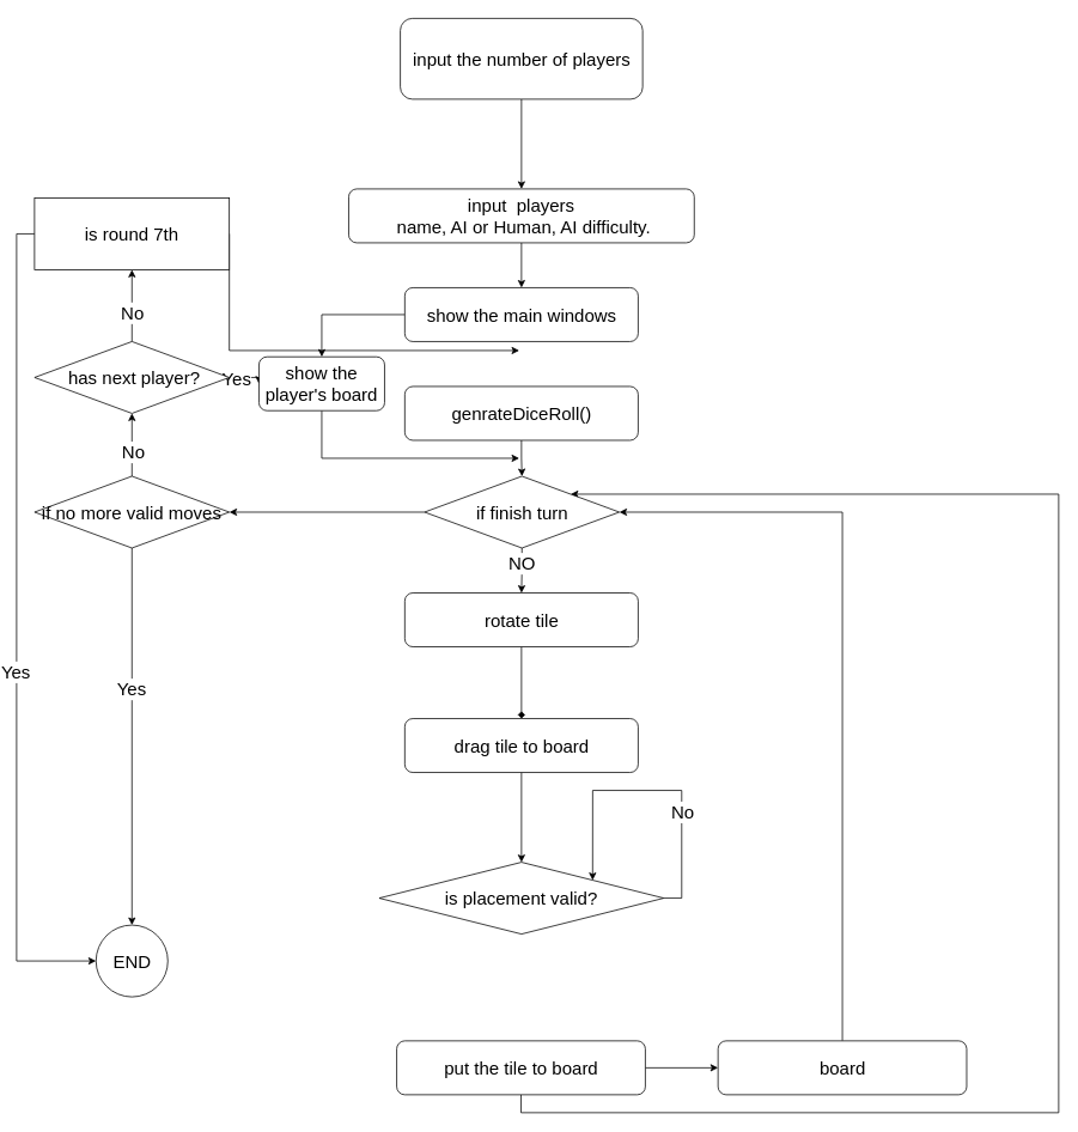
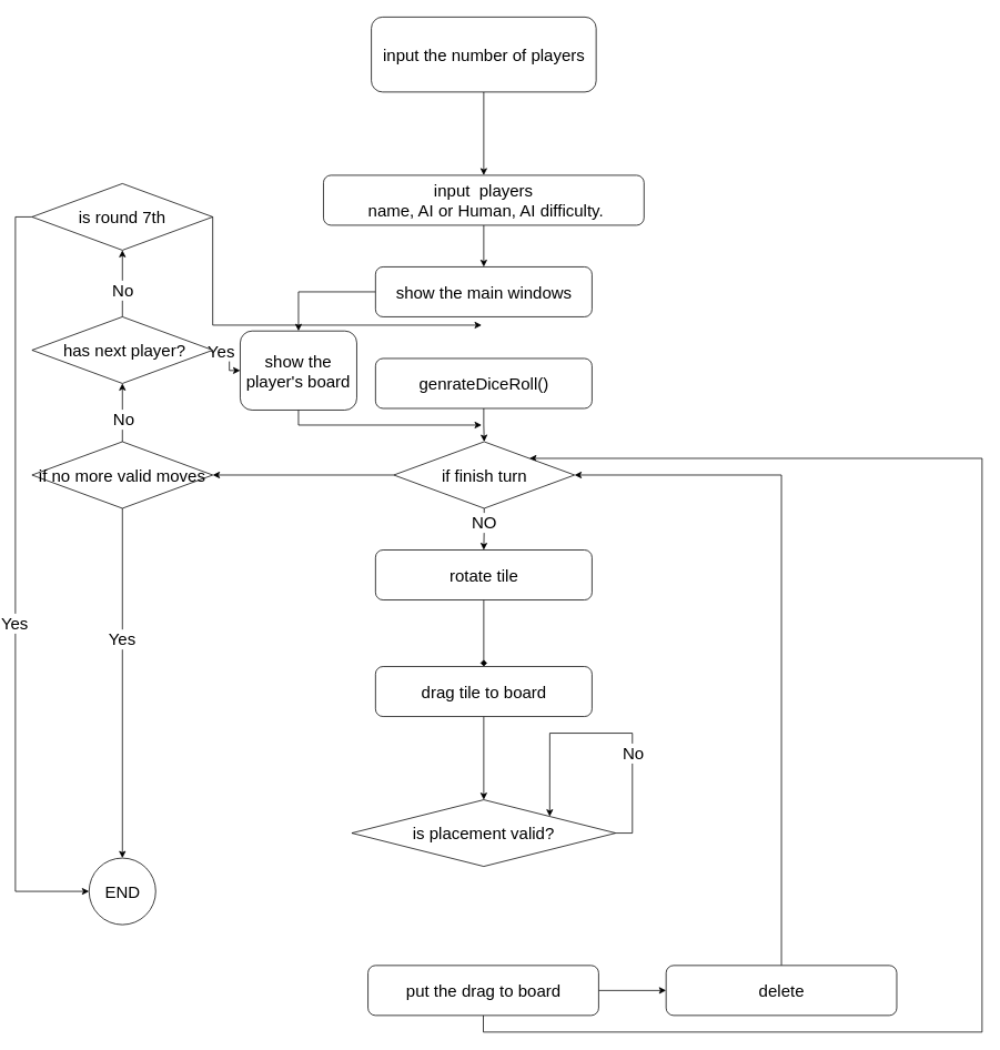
  <mxCell id="0" />
  <mxCell id="1" parent="0" />
  <mxCell id="2" value="" style="edgeStyle=orthogonalEdgeStyle;rounded=0;orthogonalLoop=1;jettySize=auto;html=1;" edge="1" parent="1" source="3" target="5"><mxGeometry relative="1" as="geometry" /></mxCell>
  <mxCell id="3" value="input the number of players" style="rounded=1;whiteSpace=wrap;html=1;fontSize=20;" vertex="1" parent="1"><mxGeometry x="427.5" width="270" height="90" as="geometry" y="20" /></mxCell>
  <mxCell id="4" value="" style="edgeStyle=orthogonalEdgeStyle;rounded=0;orthogonalLoop=1;jettySize=auto;html=1;" edge="1" parent="1" source="5" target="7"><mxGeometry relative="1" as="geometry" /></mxCell>
  <mxCell id="5" value="input&amp;nbsp; players&lt;br style=&quot;font-size: 20px;&quot;&gt;&amp;nbsp;name, AI or Human, AI difficulty.&lt;br style=&quot;font-size: 20px;&quot;&gt;" style="rounded=1;whiteSpace=wrap;html=1;fontSize=20;" vertex="1" parent="1"><mxGeometry x="370" y="210" width="385" height="60" as="geometry" /></mxCell>
  <mxCell id="6" value="" style="edgeStyle=orthogonalEdgeStyle;rounded=0;orthogonalLoop=1;jettySize=auto;html=1;fontSize=20;" edge="1" parent="1" source="7" target="42"><mxGeometry relative="1" as="geometry" /></mxCell>
  <mxCell id="7" value="show the main windows&lt;br style=&quot;font-size: 20px&quot;&gt;" style="rounded=1;whiteSpace=wrap;html=1;fontSize=20;" vertex="1" parent="1"><mxGeometry x="432.5" y="320" width="260" height="60" as="geometry" /></mxCell>
  <mxCell id="8" style="edgeStyle=orthogonalEdgeStyle;rounded=0;orthogonalLoop=1;jettySize=auto;html=1;exitX=0.5;exitY=1;exitDx=0;exitDy=0;fontSize=20;" edge="1" parent="1" source="9" target="25"><mxGeometry relative="1" as="geometry" /></mxCell>
  <mxCell id="9" value="genrateDiceRoll()&lt;br style=&quot;font-size: 20px&quot;&gt;" style="rounded=1;whiteSpace=wrap;html=1;fontSize=20;" vertex="1" parent="1"><mxGeometry x="432.5" y="430" width="260" height="60" as="geometry" /></mxCell>
  <mxCell id="10" value="" style="edgeStyle=orthogonalEdgeStyle;rounded=0;orthogonalLoop=1;jettySize=auto;html=1;fontSize=20;endArrow=diamond;" edge="1" parent="1" source="11" target="13"><mxGeometry relative="1" as="geometry" /></mxCell>
  <mxCell id="11" value="rotate tile&lt;br style=&quot;font-size: 20px&quot;&gt;" style="rounded=1;whiteSpace=wrap;html=1;fontSize=20;" vertex="1" parent="1"><mxGeometry x="432.5" y="660" width="260" height="60" as="geometry" /></mxCell>
  <mxCell id="12" style="edgeStyle=orthogonalEdgeStyle;rounded=0;orthogonalLoop=1;jettySize=auto;html=1;exitX=0.5;exitY=1;exitDx=0;exitDy=0;entryX=0.5;entryY=0;entryDx=0;entryDy=0;fontSize=20;" edge="1" parent="1" source="13" target="14"><mxGeometry relative="1" as="geometry" /></mxCell>
  <mxCell id="13" value="drag tile to board&lt;br style=&quot;font-size: 20px&quot;&gt;" style="rounded=1;whiteSpace=wrap;html=1;fontSize=20;" vertex="1" parent="1"><mxGeometry x="432.5" y="800" width="260" height="60" as="geometry" /></mxCell>
  <mxCell id="14" value="is placement valid?" style="rhombus;whiteSpace=wrap;html=1;fontSize=20;" vertex="1" parent="1"><mxGeometry x="404" y="960" width="317" height="80" as="geometry" /></mxCell>
  <mxCell id="15" style="edgeStyle=orthogonalEdgeStyle;rounded=0;orthogonalLoop=1;jettySize=auto;html=1;exitX=1;exitY=0.5;exitDx=0;exitDy=0;entryX=1;entryY=0;entryDx=0;entryDy=0;fontSize=20;" edge="1" parent="1" source="14" target="14"><mxGeometry relative="1" as="geometry"><Array as="points"><mxPoint x="741" y="1000" /><mxPoint x="741" y="880" /><mxPoint x="642" y="880" /></Array></mxGeometry></mxCell>
  <mxCell id="16" value="No" style="text;html=1;resizable=0;points=[];align=center;verticalAlign=middle;labelBackgroundColor=#ffffff;fontSize=20;" vertex="1" connectable="0" parent="15"><mxGeometry x="-0.31" relative="1" as="geometry"><mxPoint as="offset" /></mxGeometry></mxCell>
  <mxCell id="17" value="" style="edgeStyle=orthogonalEdgeStyle;rounded=0;orthogonalLoop=1;jettySize=auto;html=1;fontSize=20;" edge="1" parent="1" source="19" target="21"><mxGeometry relative="1" as="geometry" /></mxCell>
  <mxCell id="18" style="edgeStyle=orthogonalEdgeStyle;rounded=0;orthogonalLoop=1;jettySize=auto;html=1;exitX=0.5;exitY=1;exitDx=0;exitDy=0;entryX=1;entryY=0;entryDx=0;entryDy=0;fontSize=20;" edge="1" parent="1" source="19" target="25"><mxGeometry relative="1" as="geometry"><Array as="points"><mxPoint x="562" y="1239" /><mxPoint x="1161" y="1239" /><mxPoint x="1161" y="550" /></Array></mxGeometry></mxCell>
- <mxCell id="19" value="put the tile to board" style="rounded=1;whiteSpace=wrap;html=1;fontSize=20;" vertex="1" parent="1"><mxGeometry x="423.5" y="1159" width="277" height="60" as="geometry" /></mxCell>
+ <mxCell id="19" value="put the drag to board" style="rounded=1;whiteSpace=wrap;html=1;fontSize=20;" vertex="1" parent="1"><mxGeometry x="423.5" y="1159" width="277" height="60" as="geometry" /></mxCell>
  <mxCell id="20" style="edgeStyle=orthogonalEdgeStyle;rounded=0;orthogonalLoop=1;jettySize=auto;html=1;exitX=0.5;exitY=0;exitDx=0;exitDy=0;fontSize=20;entryX=1;entryY=0.5;entryDx=0;entryDy=0;" edge="1" parent="1" source="21" target="25"><mxGeometry relative="1" as="geometry"><mxPoint x="560" y="610" as="targetPoint" /><Array as="points"><mxPoint x="920" y="570" /></Array></mxGeometry></mxCell>
- <mxCell id="21" value="board" style="rounded=1;whiteSpace=wrap;html=1;fontSize=20;" vertex="1" parent="1"><mxGeometry x="781.5" y="1159" width="277" height="60" as="geometry" /></mxCell>
+ <mxCell id="21" value="delete" style="rounded=1;whiteSpace=wrap;html=1;fontSize=20;" vertex="1" parent="1"><mxGeometry x="781.5" y="1159" width="277" height="60" as="geometry" /></mxCell>
  <mxCell id="22" style="edgeStyle=orthogonalEdgeStyle;rounded=0;orthogonalLoop=1;jettySize=auto;html=1;exitX=0.5;exitY=1;exitDx=0;exitDy=0;entryX=0.5;entryY=0;entryDx=0;entryDy=0;fontSize=20;" edge="1" parent="1" source="25" target="11"><mxGeometry relative="1" as="geometry" /></mxCell>
  <mxCell id="23" value="NO" style="text;html=1;resizable=0;points=[];align=center;verticalAlign=middle;labelBackgroundColor=#ffffff;fontSize=20;" vertex="1" connectable="0" parent="22"><mxGeometry x="0.011" y="-9" relative="1" as="geometry"><mxPoint x="9" y="-9" as="offset" /></mxGeometry></mxCell>
  <mxCell id="24" value="" style="edgeStyle=orthogonalEdgeStyle;rounded=0;orthogonalLoop=1;jettySize=auto;html=1;fontSize=20;" edge="1" parent="1" source="25" target="30"><mxGeometry relative="1" as="geometry" /></mxCell>
  <mxCell id="25" value="if finish turn" style="rhombus;whiteSpace=wrap;html=1;fontSize=20;" vertex="1" parent="1"><mxGeometry x="454.5" y="530" width="217" height="80" as="geometry" /></mxCell>
  <mxCell id="26" value="" style="edgeStyle=orthogonalEdgeStyle;rounded=0;orthogonalLoop=1;jettySize=auto;html=1;fontSize=20;entryX=0.5;entryY=0;entryDx=0;entryDy=0;" edge="1" parent="1" source="30" target="40"><mxGeometry relative="1" as="geometry"><mxPoint x="266" y="690" as="targetPoint" /></mxGeometry></mxCell>
  <mxCell id="27" value="Yes" style="text;html=1;resizable=0;points=[];align=center;verticalAlign=middle;labelBackgroundColor=#ffffff;fontSize=20;" vertex="1" connectable="0" parent="26"><mxGeometry x="-0.258" y="-1" relative="1" as="geometry"><mxPoint as="offset" /></mxGeometry></mxCell>
  <mxCell id="28" value="" style="edgeStyle=orthogonalEdgeStyle;rounded=0;orthogonalLoop=1;jettySize=auto;html=1;fontSize=20;" edge="1" parent="1" source="30" target="35"><mxGeometry relative="1" as="geometry" /></mxCell>
  <mxCell id="29" value="No" style="text;html=1;resizable=0;points=[];align=center;verticalAlign=middle;labelBackgroundColor=#ffffff;fontSize=20;" vertex="1" connectable="0" parent="28"><mxGeometry x="-0.187" y="-1" relative="1" as="geometry"><mxPoint as="offset" /></mxGeometry></mxCell>
  <mxCell id="30" value="if no more valid moves" style="rhombus;whiteSpace=wrap;html=1;fontSize=20;" vertex="1" parent="1"><mxGeometry x="20" y="530" width="217" height="80" as="geometry" /></mxCell>
  <mxCell id="31" style="edgeStyle=orthogonalEdgeStyle;rounded=0;orthogonalLoop=1;jettySize=auto;html=1;exitX=1;exitY=0.5;exitDx=0;exitDy=0;entryX=0;entryY=0.5;entryDx=0;entryDy=0;fontSize=20;" edge="1" parent="1" source="35" target="42"><mxGeometry relative="1" as="geometry" /></mxCell>
  <mxCell id="32" value="Yes" style="text;html=1;resizable=0;points=[];align=center;verticalAlign=middle;labelBackgroundColor=#ffffff;fontSize=20;" vertex="1" connectable="0" parent="31"><mxGeometry x="-0.671" relative="1" as="geometry"><mxPoint as="offset" /></mxGeometry></mxCell>
  <mxCell id="33" value="" style="edgeStyle=orthogonalEdgeStyle;rounded=0;orthogonalLoop=1;jettySize=auto;html=1;fontSize=20;" edge="1" parent="1" source="35" target="39"><mxGeometry relative="1" as="geometry" /></mxCell>
  <mxCell id="34" value="No" style="text;html=1;resizable=0;points=[];align=center;verticalAlign=middle;labelBackgroundColor=#ffffff;fontSize=20;" vertex="1" connectable="0" parent="33"><mxGeometry x="-0.182" relative="1" as="geometry"><mxPoint as="offset" /></mxGeometry></mxCell>
  <mxCell id="35" value="&amp;nbsp;has next player?" style="rhombus;whiteSpace=wrap;html=1;fontSize=20;" vertex="1" parent="1"><mxGeometry x="20" y="380" width="217" height="80" as="geometry" /></mxCell>
  <mxCell id="36" style="edgeStyle=orthogonalEdgeStyle;rounded=0;orthogonalLoop=1;jettySize=auto;html=1;exitX=0;exitY=0.5;exitDx=0;exitDy=0;entryX=0;entryY=0.5;entryDx=0;entryDy=0;fontSize=20;" edge="1" parent="1" source="39" target="40"><mxGeometry relative="1" as="geometry" /></mxCell>
  <mxCell id="37" value="Yes" style="text;html=1;resizable=0;points=[];align=center;verticalAlign=middle;labelBackgroundColor=#ffffff;fontSize=20;" vertex="1" connectable="0" parent="36"><mxGeometry x="0.105" y="-2" relative="1" as="geometry"><mxPoint as="offset" /></mxGeometry></mxCell>
  <mxCell id="38" style="edgeStyle=orthogonalEdgeStyle;rounded=0;orthogonalLoop=1;jettySize=auto;html=1;exitX=1;exitY=0.5;exitDx=0;exitDy=0;fontSize=20;" edge="1" parent="1" source="39"><mxGeometry relative="1" as="geometry"><mxPoint x="560" y="390" as="targetPoint" /><Array as="points"><mxPoint x="237" y="390" /><mxPoint x="560" y="390" /></Array></mxGeometry></mxCell>
- <mxCell id="39" value="is round 7th" style="whiteSpace=wrap;html=1;fontSize=20;rounded=0;" vertex="1" parent="1"><mxGeometry x="20" y="220" width="217" height="80" as="geometry" /></mxCell>
+ <mxCell id="39" value="is round 7th" style="rhombus;whiteSpace=wrap;html=1;fontSize=20;" vertex="1" parent="1"><mxGeometry x="20" y="220" width="217" height="80" as="geometry" /></mxCell>
  <mxCell id="40" value="END" style="ellipse;whiteSpace=wrap;html=1;aspect=fixed;fontSize=20;" vertex="1" parent="1"><mxGeometry x="88.5" y="1030" width="80" height="80" as="geometry" /></mxCell>
  <mxCell id="41" style="edgeStyle=orthogonalEdgeStyle;rounded=0;orthogonalLoop=1;jettySize=auto;html=1;exitX=0.5;exitY=1;exitDx=0;exitDy=0;fontSize=20;" edge="1" parent="1" source="42"><mxGeometry relative="1" as="geometry"><mxPoint x="560" y="510" as="targetPoint" /><Array as="points"><mxPoint x="340" y="510" /></Array></mxGeometry></mxCell>
- <mxCell id="42" value="show the player's board" style="rounded=1;whiteSpace=wrap;html=1;fontSize=20;" vertex="1" parent="1"><mxGeometry x="270" y="397" width="140" height="60" as="geometry" /></mxCell>
+ <mxCell id="42" value="show the player's board" style="rounded=1;whiteSpace=wrap;html=1;fontSize=20;" vertex="1" parent="1"><mxGeometry x="270" y="397" width="140" height="95" as="geometry" /></mxCell>
